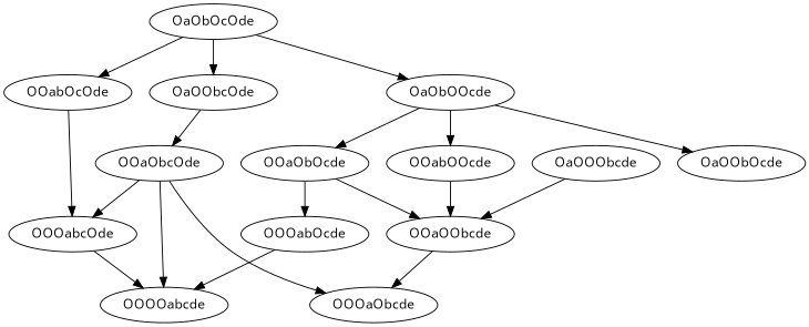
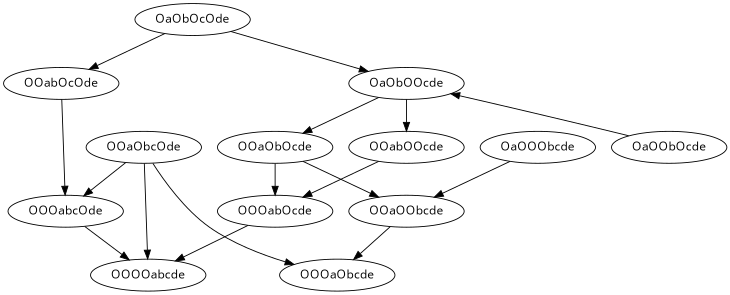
  digraph {
    fontname="Open Sans"
    node [fontname="Open Sans"]
    edge [fontname="Open Sans"]
    OOabOcOde
    OOOabcOde
    OOOOabcde
    OOabOOcde
    OOOabOcde
    OOaOObcde
    OOOaObcde
    OaOOObcde
-   OaOObcOde
    OOaObcOde
    OaObOcOde
    OaObOOcde
    OaOObOcde
    OOaObOcde
    OOabOcOde -> OOOabcOde
    OOOabcOde -> OOOOabcde
-   OOabOOcde -> OOaOObcde
+   OOabOOcde -> OOOabOcde
    OOOabOcde -> OOOOabcde
    OOaOObcde -> OOOaObcde
    OaOOObcde -> OOaOObcde
-   OaOObcOde -> OOaObcOde
    OOaObcOde -> OOOabcOde
    OOaObcOde -> OOOOabcde
    OOaObcOde -> OOOaObcde
    OaObOcOde -> OOabOcOde
-   OaObOcOde -> OaOObcOde
    OaObOcOde -> OaObOOcde
    OaObOOcde -> OOabOOcde
-   OaObOOcde -> OaOObOcde
+   OaOObOcde -> OaObOOcde
    OaObOOcde -> OOaObOcde
    OOaObOcde -> OOOabOcde
    OOaObOcde -> OOaOObcde
  }
